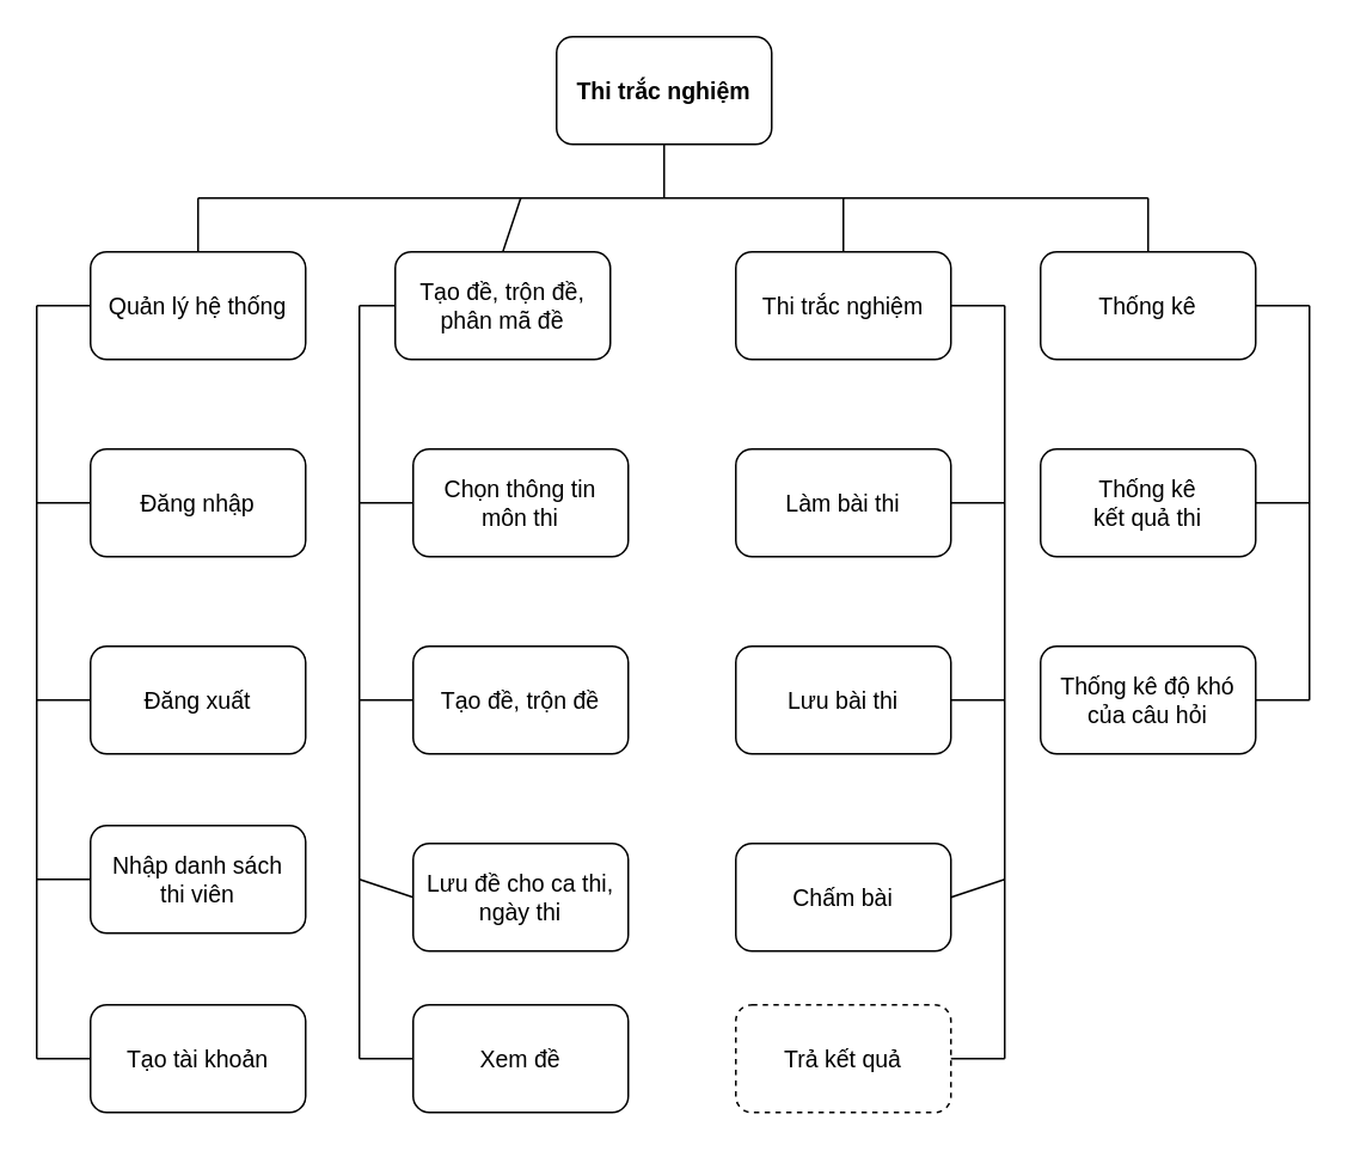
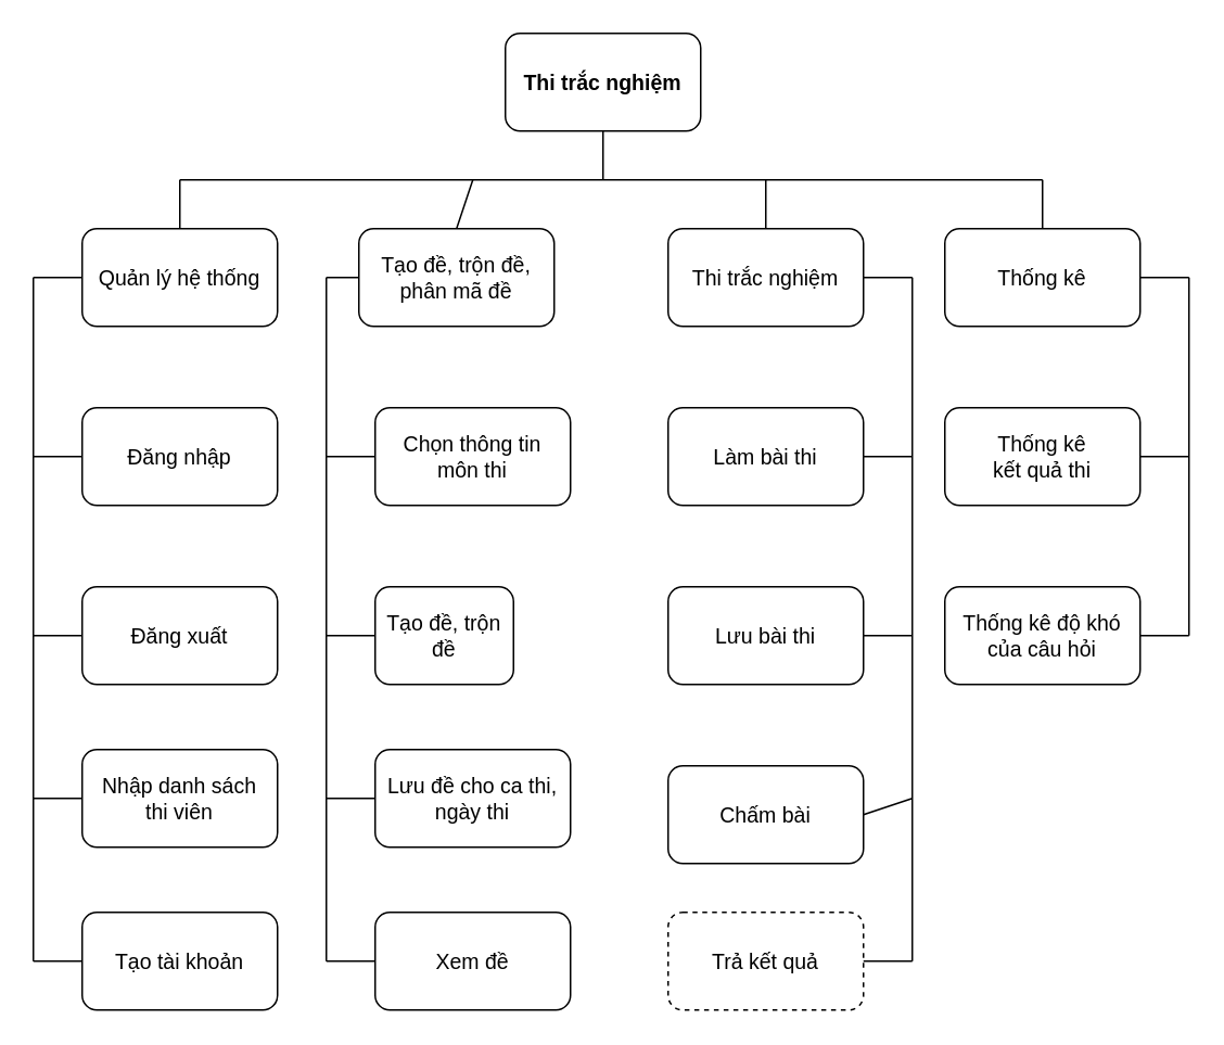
  <mxCell id="0" />
  <mxCell id="1" parent="0" />
  <mxCell id="2" value="Thi trắc nghiệm" style="rounded=1;whiteSpace=wrap;html=1;fontSize=13;fontStyle=1" vertex="1" parent="1"><mxGeometry x="310" y="20" width="120" height="60" as="geometry" /></mxCell>
  <mxCell id="3" value="Quản lý hệ thống" style="rounded=1;whiteSpace=wrap;html=1;fontSize=13;" vertex="1" parent="1"><mxGeometry x="50" y="140" width="120" height="60" as="geometry" /></mxCell>
  <mxCell id="4" value="Đăng nhập" style="rounded=1;whiteSpace=wrap;html=1;fontSize=13;" vertex="1" parent="1"><mxGeometry x="50" y="250" width="120" height="60" as="geometry" /></mxCell>
  <mxCell id="5" value="Đăng xuất" style="rounded=1;whiteSpace=wrap;html=1;fontSize=13;" vertex="1" parent="1"><mxGeometry x="50" y="360" width="120" height="60" as="geometry" /></mxCell>
  <mxCell id="6" value="Nhập danh sách &lt;br style=&quot;font-size: 13px;&quot;&gt;thi viên" style="rounded=1;whiteSpace=wrap;html=1;fontSize=13;" vertex="1" parent="1"><mxGeometry x="50" y="460" width="120" height="60" as="geometry" /></mxCell>
  <mxCell id="7" value="Tạo tài khoản" style="rounded=1;whiteSpace=wrap;html=1;fontSize=13;" vertex="1" parent="1"><mxGeometry x="50" y="560" width="120" height="60" as="geometry" /></mxCell>
  <mxCell id="8" value="Tạo đề, trộn đề,&lt;br style=&quot;font-size: 13px;&quot;&gt;phân mã đề" style="rounded=1;whiteSpace=wrap;html=1;fontSize=13;" vertex="1" parent="1"><mxGeometry x="220" y="140" width="120" height="60" as="geometry" /></mxCell>
  <mxCell id="9" value="Chọn thông tin&lt;br style=&quot;font-size: 13px;&quot;&gt;môn thi" style="rounded=1;whiteSpace=wrap;html=1;fontSize=13;" vertex="1" parent="1"><mxGeometry x="230" y="250" width="120" height="60" as="geometry" /></mxCell>
- <mxCell id="10" value="Tạo đề, trộn đề" style="rounded=1;whiteSpace=wrap;html=1;fontSize=13;" vertex="1" parent="1"><mxGeometry x="230" y="360" width="120" height="60" as="geometry" /></mxCell>
- <mxCell id="11" value="Lưu đề cho ca thi,&lt;br style=&quot;font-size: 13px;&quot;&gt;ngày thi" style="rounded=1;whiteSpace=wrap;html=1;fontSize=13;" vertex="1" parent="1"><mxGeometry x="230" y="470" width="120" height="60" as="geometry" /></mxCell>
+ <mxCell id="10" value="Tạo đề, trộn đề" style="rounded=1;whiteSpace=wrap;html=1;fontSize=13;" vertex="1" parent="1"><mxGeometry x="230" y="360" width="85" height="60" as="geometry" /></mxCell>
+ <mxCell id="11" value="Lưu đề cho ca thi,&lt;br style=&quot;font-size: 13px;&quot;&gt;ngày thi" style="rounded=1;whiteSpace=wrap;html=1;fontSize=13;" vertex="1" parent="1"><mxGeometry x="230" y="460" width="120" height="60" as="geometry" /></mxCell>
  <mxCell id="12" value="Xem đề" style="rounded=1;whiteSpace=wrap;html=1;fontSize=13;" vertex="1" parent="1"><mxGeometry x="230" y="560" width="120" height="60" as="geometry" /></mxCell>
  <mxCell id="13" value="Thi trắc nghiệm" style="rounded=1;whiteSpace=wrap;html=1;fontSize=13;" vertex="1" parent="1"><mxGeometry x="410" y="140" width="120" height="60" as="geometry" /></mxCell>
  <mxCell id="14" value="Làm bài thi" style="rounded=1;whiteSpace=wrap;html=1;fontSize=13;" vertex="1" parent="1"><mxGeometry x="410" y="250" width="120" height="60" as="geometry" /></mxCell>
  <mxCell id="15" value="Lưu bài thi" style="rounded=1;whiteSpace=wrap;html=1;fontSize=13;" vertex="1" parent="1"><mxGeometry x="410" y="360" width="120" height="60" as="geometry" /></mxCell>
  <mxCell id="16" value="Chấm bài" style="rounded=1;whiteSpace=wrap;html=1;fontSize=13;" vertex="1" parent="1"><mxGeometry x="410" y="470" width="120" height="60" as="geometry" /></mxCell>
  <mxCell id="17" value="Trả kết quả" style="rounded=1;whiteSpace=wrap;html=1;fontSize=13;dashed=1;" vertex="1" parent="1"><mxGeometry x="410" y="560" width="120" height="60" as="geometry" /></mxCell>
  <mxCell id="18" value="Thống kê" style="rounded=1;whiteSpace=wrap;html=1;fontSize=13;" vertex="1" parent="1"><mxGeometry x="580" y="140" width="120" height="60" as="geometry" /></mxCell>
  <mxCell id="19" value="Thống kê &lt;br&gt;kết quả thi" style="rounded=1;whiteSpace=wrap;html=1;fontSize=13;" vertex="1" parent="1"><mxGeometry x="580" y="250" width="120" height="60" as="geometry" /></mxCell>
  <mxCell id="20" value="Thống kê độ khó&lt;br style=&quot;font-size: 13px;&quot;&gt;của câu hỏi" style="rounded=1;whiteSpace=wrap;html=1;fontSize=13;" vertex="1" parent="1"><mxGeometry x="580" y="360" width="120" height="60" as="geometry" /></mxCell>
  <mxCell id="21" value="" style="endArrow=none;html=1;rounded=0;fontSize=13;entryX=0.5;entryY=1;entryDx=0;entryDy=0;" edge="1" parent="1" target="2"><mxGeometry width="50" height="50" relative="1" as="geometry"><mxPoint x="370" y="110" as="sourcePoint" /><mxPoint x="130" y="50" as="targetPoint" /></mxGeometry></mxCell>
  <mxCell id="22" value="" style="endArrow=none;html=1;rounded=0;fontSize=13;" edge="1" parent="1"><mxGeometry width="50" height="50" relative="1" as="geometry"><mxPoint x="110" y="110" as="sourcePoint" /><mxPoint x="640" y="110" as="targetPoint" /></mxGeometry></mxCell>
  <mxCell id="23" value="" style="endArrow=none;html=1;rounded=0;fontSize=13;" edge="1" parent="1" source="3"><mxGeometry width="50" height="50" relative="1" as="geometry"><mxPoint x="30" y="120" as="sourcePoint" /><mxPoint x="110" y="110" as="targetPoint" /></mxGeometry></mxCell>
  <mxCell id="24" value="" style="endArrow=none;html=1;rounded=0;fontSize=13;" edge="1" parent="1" target="18"><mxGeometry width="50" height="50" relative="1" as="geometry"><mxPoint x="640" y="110" as="sourcePoint" /><mxPoint x="680" y="60" as="targetPoint" /></mxGeometry></mxCell>
  <mxCell id="25" value="" style="endArrow=none;html=1;rounded=0;fontSize=13;exitX=0.5;exitY=0;exitDx=0;exitDy=0;" edge="1" parent="1" source="8"><mxGeometry width="50" height="50" relative="1" as="geometry"><mxPoint x="80" y="110" as="sourcePoint" /><mxPoint x="290" y="110" as="targetPoint" /></mxGeometry></mxCell>
  <mxCell id="26" value="" style="endArrow=none;html=1;rounded=0;fontSize=13;exitX=0.5;exitY=0;exitDx=0;exitDy=0;" edge="1" parent="1" source="13"><mxGeometry width="50" height="50" relative="1" as="geometry"><mxPoint x="560" y="90" as="sourcePoint" /><mxPoint x="470" y="110" as="targetPoint" /></mxGeometry></mxCell>
  <mxCell id="27" value="" style="endArrow=none;html=1;rounded=0;fontSize=13;" edge="1" parent="1"><mxGeometry width="50" height="50" relative="1" as="geometry"><mxPoint x="20" y="590" as="sourcePoint" /><mxPoint x="20" y="170" as="targetPoint" /></mxGeometry></mxCell>
  <mxCell id="28" value="" style="endArrow=none;html=1;rounded=0;fontSize=13;entryX=0;entryY=0.5;entryDx=0;entryDy=0;" edge="1" parent="1" target="3"><mxGeometry width="50" height="50" relative="1" as="geometry"><mxPoint x="20" y="170" as="sourcePoint" /><mxPoint x="50" y="80" as="targetPoint" /></mxGeometry></mxCell>
  <mxCell id="29" value="" style="endArrow=none;html=1;rounded=0;fontSize=13;exitX=0;exitY=0.5;exitDx=0;exitDy=0;" edge="1" parent="1" source="4"><mxGeometry width="50" height="50" relative="1" as="geometry"><mxPoint x="60" y="270" as="sourcePoint" /><mxPoint x="20" y="280" as="targetPoint" /></mxGeometry></mxCell>
  <mxCell id="30" value="" style="endArrow=none;html=1;rounded=0;fontSize=13;exitX=0;exitY=0.5;exitDx=0;exitDy=0;" edge="1" parent="1" source="5"><mxGeometry width="50" height="50" relative="1" as="geometry"><mxPoint x="50" y="380" as="sourcePoint" /><mxPoint x="20" y="390" as="targetPoint" /></mxGeometry></mxCell>
  <mxCell id="31" value="" style="endArrow=none;html=1;rounded=0;fontSize=13;exitX=0;exitY=0.5;exitDx=0;exitDy=0;" edge="1" parent="1" source="6"><mxGeometry width="50" height="50" relative="1" as="geometry"><mxPoint x="30" y="490" as="sourcePoint" /><mxPoint x="20" y="490" as="targetPoint" /></mxGeometry></mxCell>
  <mxCell id="32" value="" style="endArrow=none;html=1;rounded=0;fontSize=13;exitX=0;exitY=0.5;exitDx=0;exitDy=0;" edge="1" parent="1" source="7"><mxGeometry width="50" height="50" relative="1" as="geometry"><mxPoint x="50" y="570" as="sourcePoint" /><mxPoint x="20" y="590" as="targetPoint" /></mxGeometry></mxCell>
  <mxCell id="33" value="" style="endArrow=none;html=1;rounded=0;fontSize=13;" edge="1" parent="1"><mxGeometry width="50" height="50" relative="1" as="geometry"><mxPoint x="200" y="590" as="sourcePoint" /><mxPoint x="200" y="170" as="targetPoint" /></mxGeometry></mxCell>
  <mxCell id="34" value="" style="endArrow=none;html=1;rounded=0;fontSize=13;entryX=0;entryY=0.5;entryDx=0;entryDy=0;" edge="1" parent="1" target="8"><mxGeometry width="50" height="50" relative="1" as="geometry"><mxPoint x="200" y="170" as="sourcePoint" /><mxPoint x="280" y="230" as="targetPoint" /></mxGeometry></mxCell>
  <mxCell id="35" value="" style="endArrow=none;html=1;rounded=0;fontSize=13;exitX=0;exitY=0.5;exitDx=0;exitDy=0;" edge="1" parent="1" source="9"><mxGeometry width="50" height="50" relative="1" as="geometry"><mxPoint x="220" y="270" as="sourcePoint" /><mxPoint x="200" y="280" as="targetPoint" /></mxGeometry></mxCell>
  <mxCell id="36" value="" style="endArrow=none;html=1;rounded=0;fontSize=13;exitX=0;exitY=0.5;exitDx=0;exitDy=0;" edge="1" parent="1" source="10"><mxGeometry width="50" height="50" relative="1" as="geometry"><mxPoint x="210" y="370" as="sourcePoint" /><mxPoint x="200" y="390" as="targetPoint" /></mxGeometry></mxCell>
  <mxCell id="37" value="" style="endArrow=none;html=1;rounded=0;fontSize=13;exitX=0;exitY=0.5;exitDx=0;exitDy=0;" edge="1" parent="1" source="11"><mxGeometry width="50" height="50" relative="1" as="geometry"><mxPoint x="250" y="480" as="sourcePoint" /><mxPoint x="200" y="490" as="targetPoint" /></mxGeometry></mxCell>
  <mxCell id="38" value="" style="endArrow=none;html=1;rounded=0;fontSize=13;exitX=0;exitY=0.5;exitDx=0;exitDy=0;" edge="1" parent="1" source="12"><mxGeometry width="50" height="50" relative="1" as="geometry"><mxPoint x="210" y="570" as="sourcePoint" /><mxPoint x="200" y="590" as="targetPoint" /></mxGeometry></mxCell>
  <mxCell id="39" value="" style="endArrow=none;html=1;rounded=0;fontSize=13;" edge="1" parent="1"><mxGeometry width="50" height="50" relative="1" as="geometry"><mxPoint x="560" y="590" as="sourcePoint" /><mxPoint x="560" y="170" as="targetPoint" /></mxGeometry></mxCell>
  <mxCell id="40" value="" style="endArrow=none;html=1;rounded=0;fontSize=13;exitX=1;exitY=0.5;exitDx=0;exitDy=0;" edge="1" parent="1" source="13"><mxGeometry width="50" height="50" relative="1" as="geometry"><mxPoint x="500" y="260" as="sourcePoint" /><mxPoint x="560" y="170" as="targetPoint" /></mxGeometry></mxCell>
  <mxCell id="41" value="" style="endArrow=none;html=1;rounded=0;fontSize=13;exitX=1;exitY=0.5;exitDx=0;exitDy=0;" edge="1" parent="1" source="14"><mxGeometry width="50" height="50" relative="1" as="geometry"><mxPoint x="500" y="270" as="sourcePoint" /><mxPoint x="560" y="280" as="targetPoint" /></mxGeometry></mxCell>
  <mxCell id="42" value="" style="endArrow=none;html=1;rounded=0;fontSize=13;exitX=1;exitY=0.5;exitDx=0;exitDy=0;" edge="1" parent="1" source="15"><mxGeometry width="50" height="50" relative="1" as="geometry"><mxPoint x="520" y="380" as="sourcePoint" /><mxPoint x="560" y="390" as="targetPoint" /></mxGeometry></mxCell>
  <mxCell id="43" value="" style="endArrow=none;html=1;rounded=0;fontSize=13;exitX=1;exitY=0.5;exitDx=0;exitDy=0;" edge="1" parent="1" source="16"><mxGeometry width="50" height="50" relative="1" as="geometry"><mxPoint x="610" y="530" as="sourcePoint" /><mxPoint x="560" y="490" as="targetPoint" /></mxGeometry></mxCell>
  <mxCell id="44" value="" style="endArrow=none;html=1;rounded=0;fontSize=13;exitX=1;exitY=0.5;exitDx=0;exitDy=0;" edge="1" parent="1" source="17"><mxGeometry width="50" height="50" relative="1" as="geometry"><mxPoint x="590" y="540" as="sourcePoint" /><mxPoint x="560" y="590" as="targetPoint" /></mxGeometry></mxCell>
  <mxCell id="45" value="" style="endArrow=none;html=1;rounded=0;fontSize=13;" edge="1" parent="1"><mxGeometry width="50" height="50" relative="1" as="geometry"><mxPoint x="730" y="390" as="sourcePoint" /><mxPoint x="730" y="170" as="targetPoint" /></mxGeometry></mxCell>
  <mxCell id="46" value="" style="endArrow=none;html=1;rounded=0;fontSize=13;exitX=1;exitY=0.5;exitDx=0;exitDy=0;" edge="1" parent="1" source="18"><mxGeometry width="50" height="50" relative="1" as="geometry"><mxPoint x="760" y="140" as="sourcePoint" /><mxPoint x="730" y="170" as="targetPoint" /></mxGeometry></mxCell>
  <mxCell id="47" value="" style="endArrow=none;html=1;rounded=0;fontSize=13;exitX=1;exitY=0.5;exitDx=0;exitDy=0;" edge="1" parent="1" source="19"><mxGeometry width="50" height="50" relative="1" as="geometry"><mxPoint x="760" y="260" as="sourcePoint" /><mxPoint x="730" y="280" as="targetPoint" /></mxGeometry></mxCell>
  <mxCell id="48" value="" style="endArrow=none;html=1;rounded=0;fontSize=13;exitX=1;exitY=0.5;exitDx=0;exitDy=0;" edge="1" parent="1" source="20"><mxGeometry width="50" height="50" relative="1" as="geometry"><mxPoint x="380" y="340" as="sourcePoint" /><mxPoint x="730" y="390" as="targetPoint" /></mxGeometry></mxCell>
